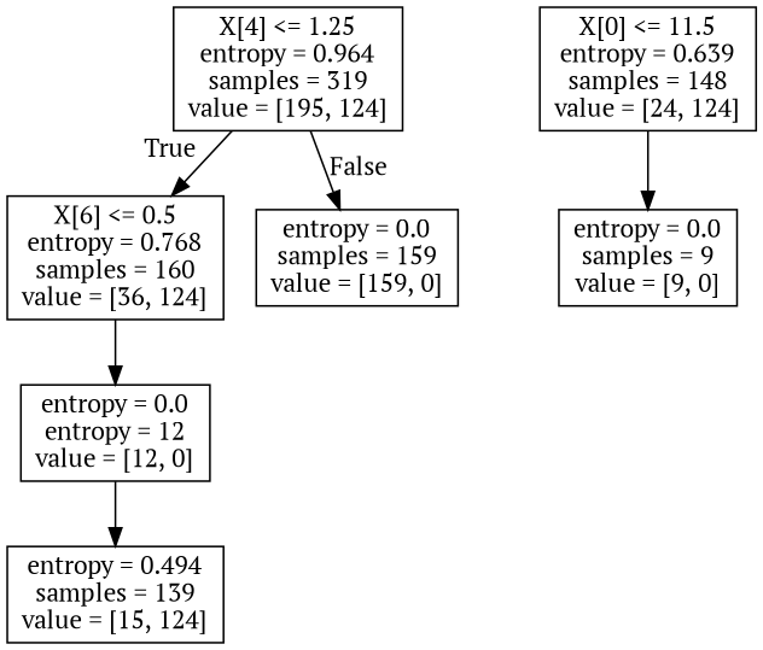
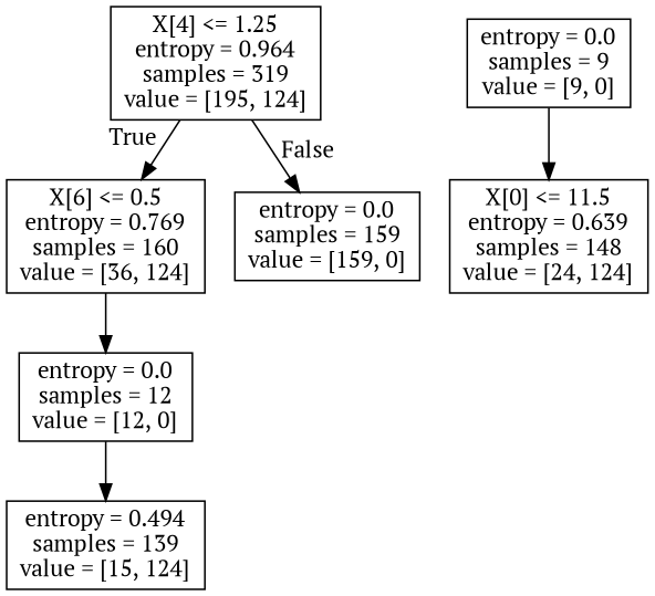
  digraph {
    fontname="PT Serif"
    node [fontname="PT Serif" shape=box]
    edge [fontname="PT Serif"]
    n1 [label="X[4] <= 1.25\nentropy = 0.964\nsamples = 319\nvalue = [195, 124]"]
-   n2 [label="X[6] <= 0.5\nentropy = 0.768\nsamples = 160\nvalue = [36, 124]"]
+   n2 [label="X[6] <= 0.5\nentropy = 0.769\nsamples = 160\nvalue = [36, 124]"]
    n3 [label="entropy = 0.0\nsamples = 159\nvalue = [159, 0]"]
-   n4 [label="entropy = 0.0\nentropy = 12\nvalue = [12, 0]"]
+   n4 [label="entropy = 0.0\nsamples = 12\nvalue = [12, 0]"]
    n5 [label="X[0] <= 11.5\nentropy = 0.639\nsamples = 148\nvalue = [24, 124]"]
    n6 [label="entropy = 0.0\nsamples = 9\nvalue = [9, 0]"]
    n7 [label="entropy = 0.494\nsamples = 139\nvalue = [15, 124]"]
    n1 -> n2 [headlabel=True labelangle=45 labeldistance=2.5]
    n1 -> n3 [headlabel=False labelangle=-45 labeldistance=2.5]
    n2 -> n4
    n4 -> n7
-   n5 -> n6
+   n6 -> n5
  }
